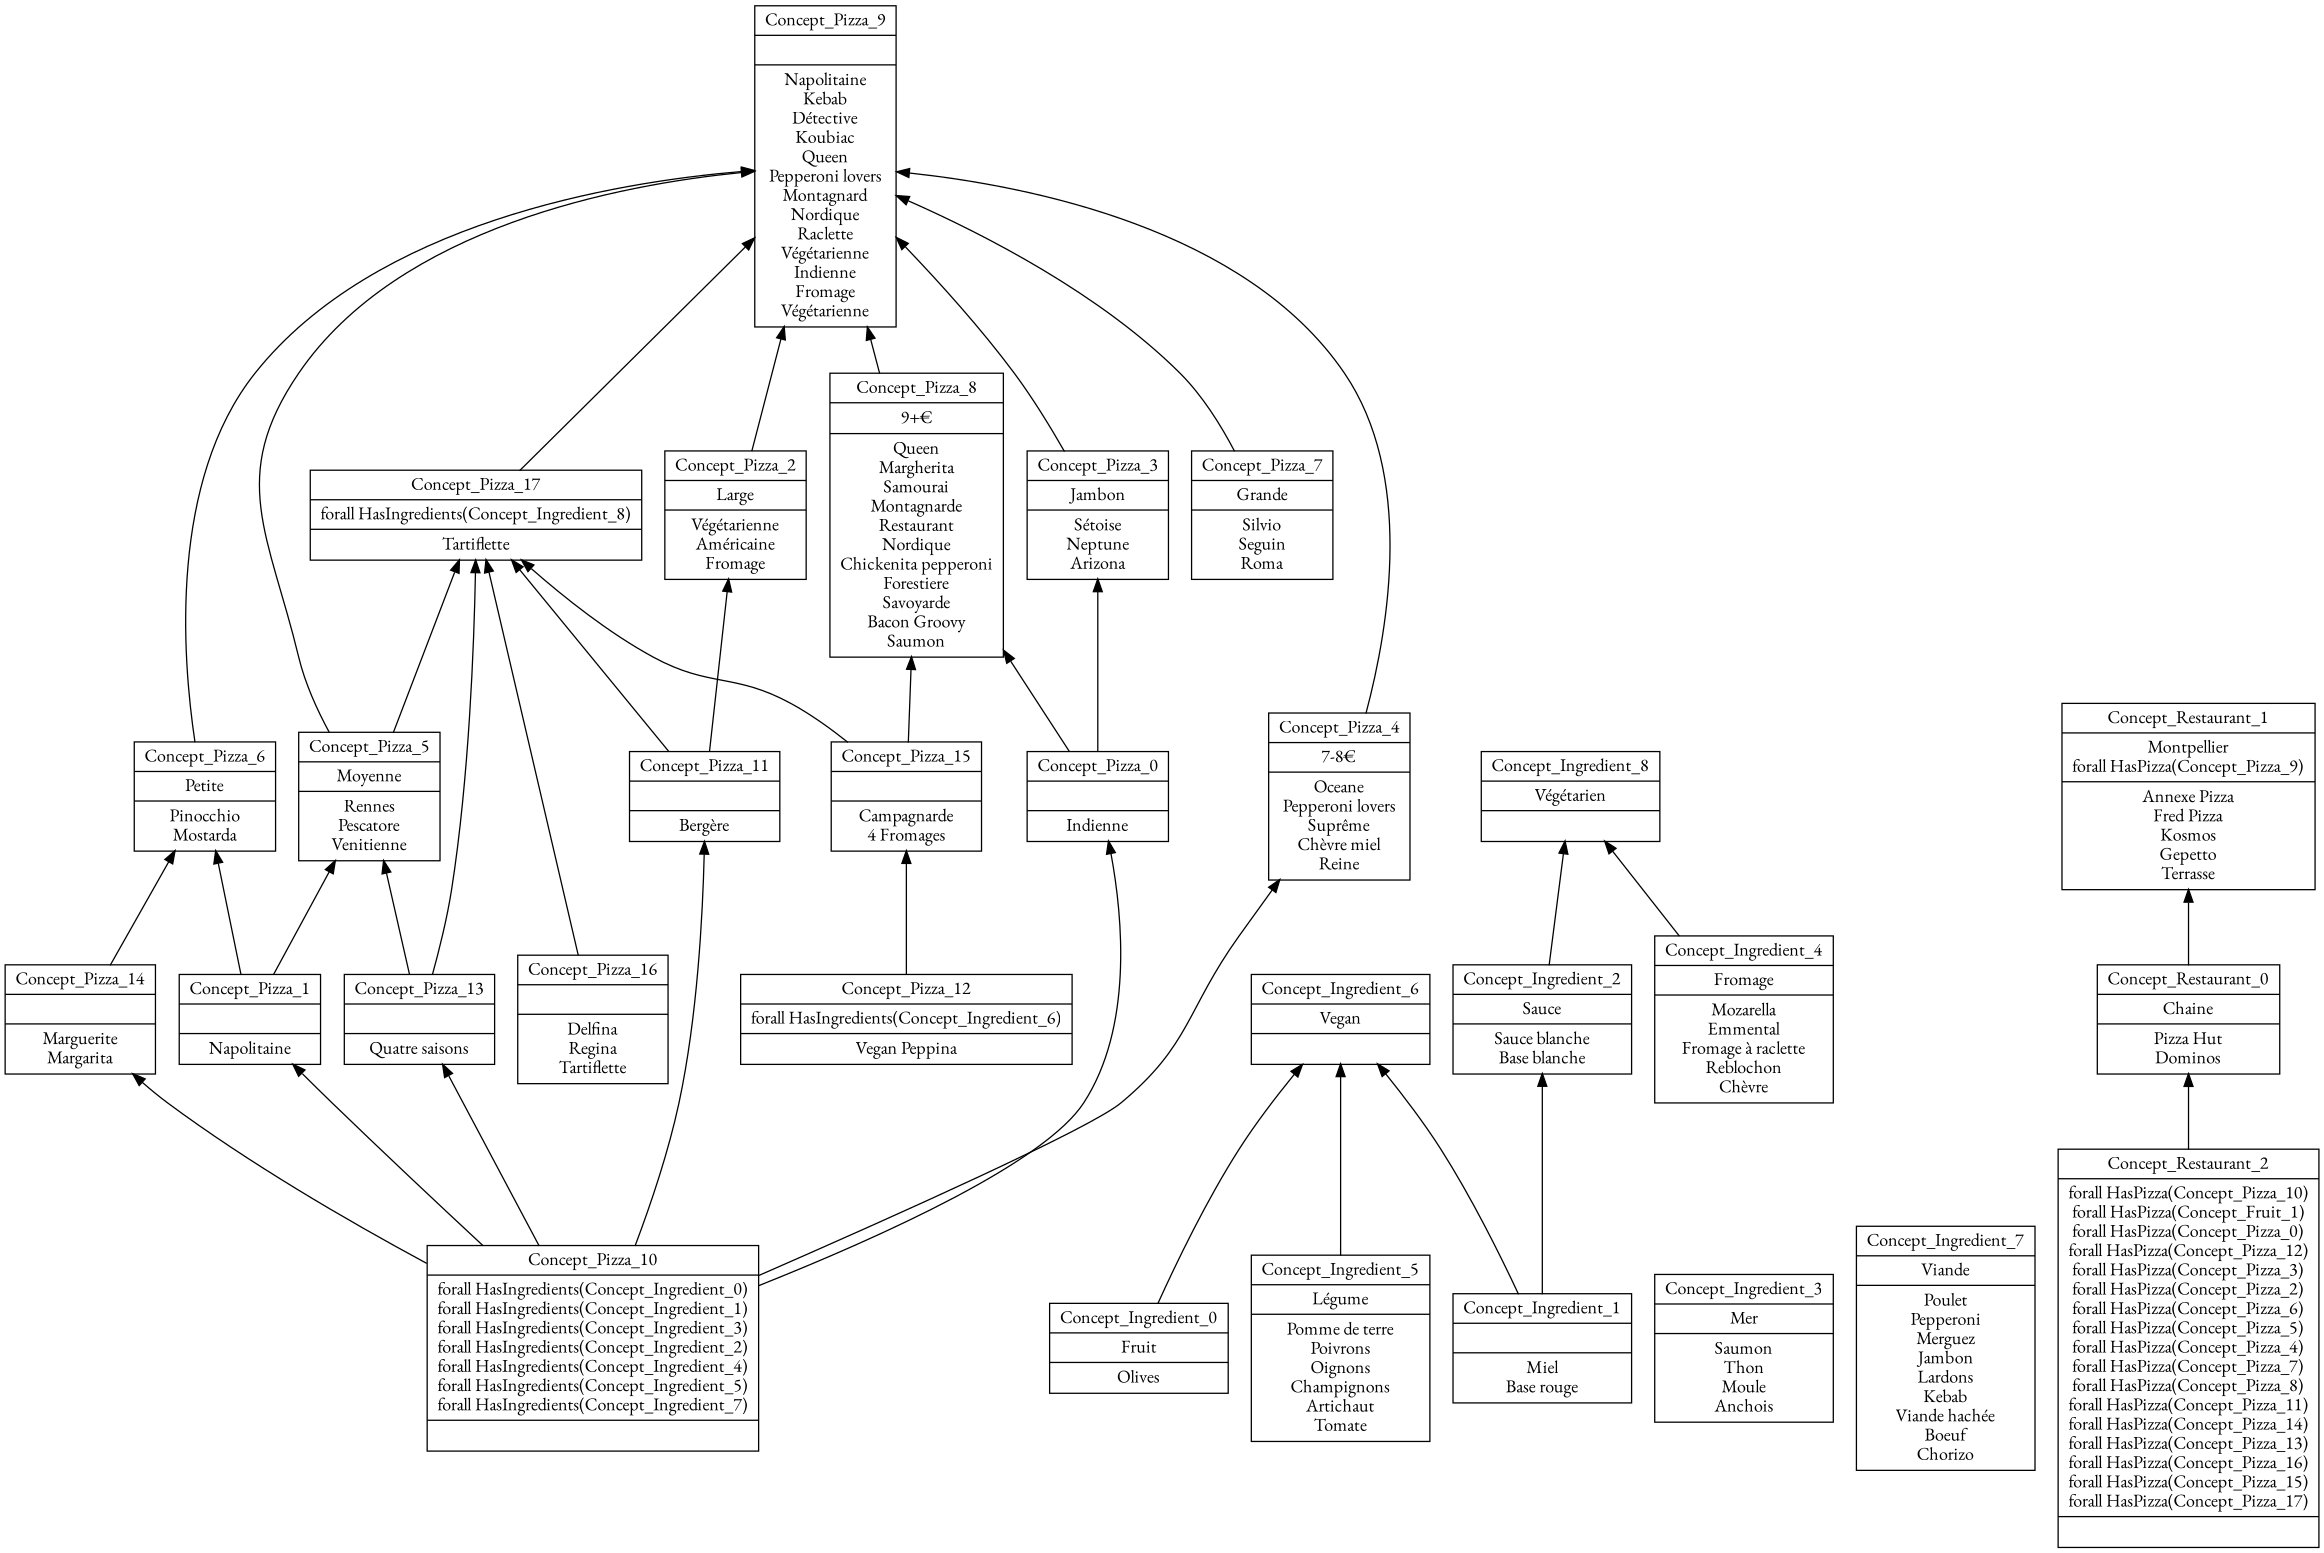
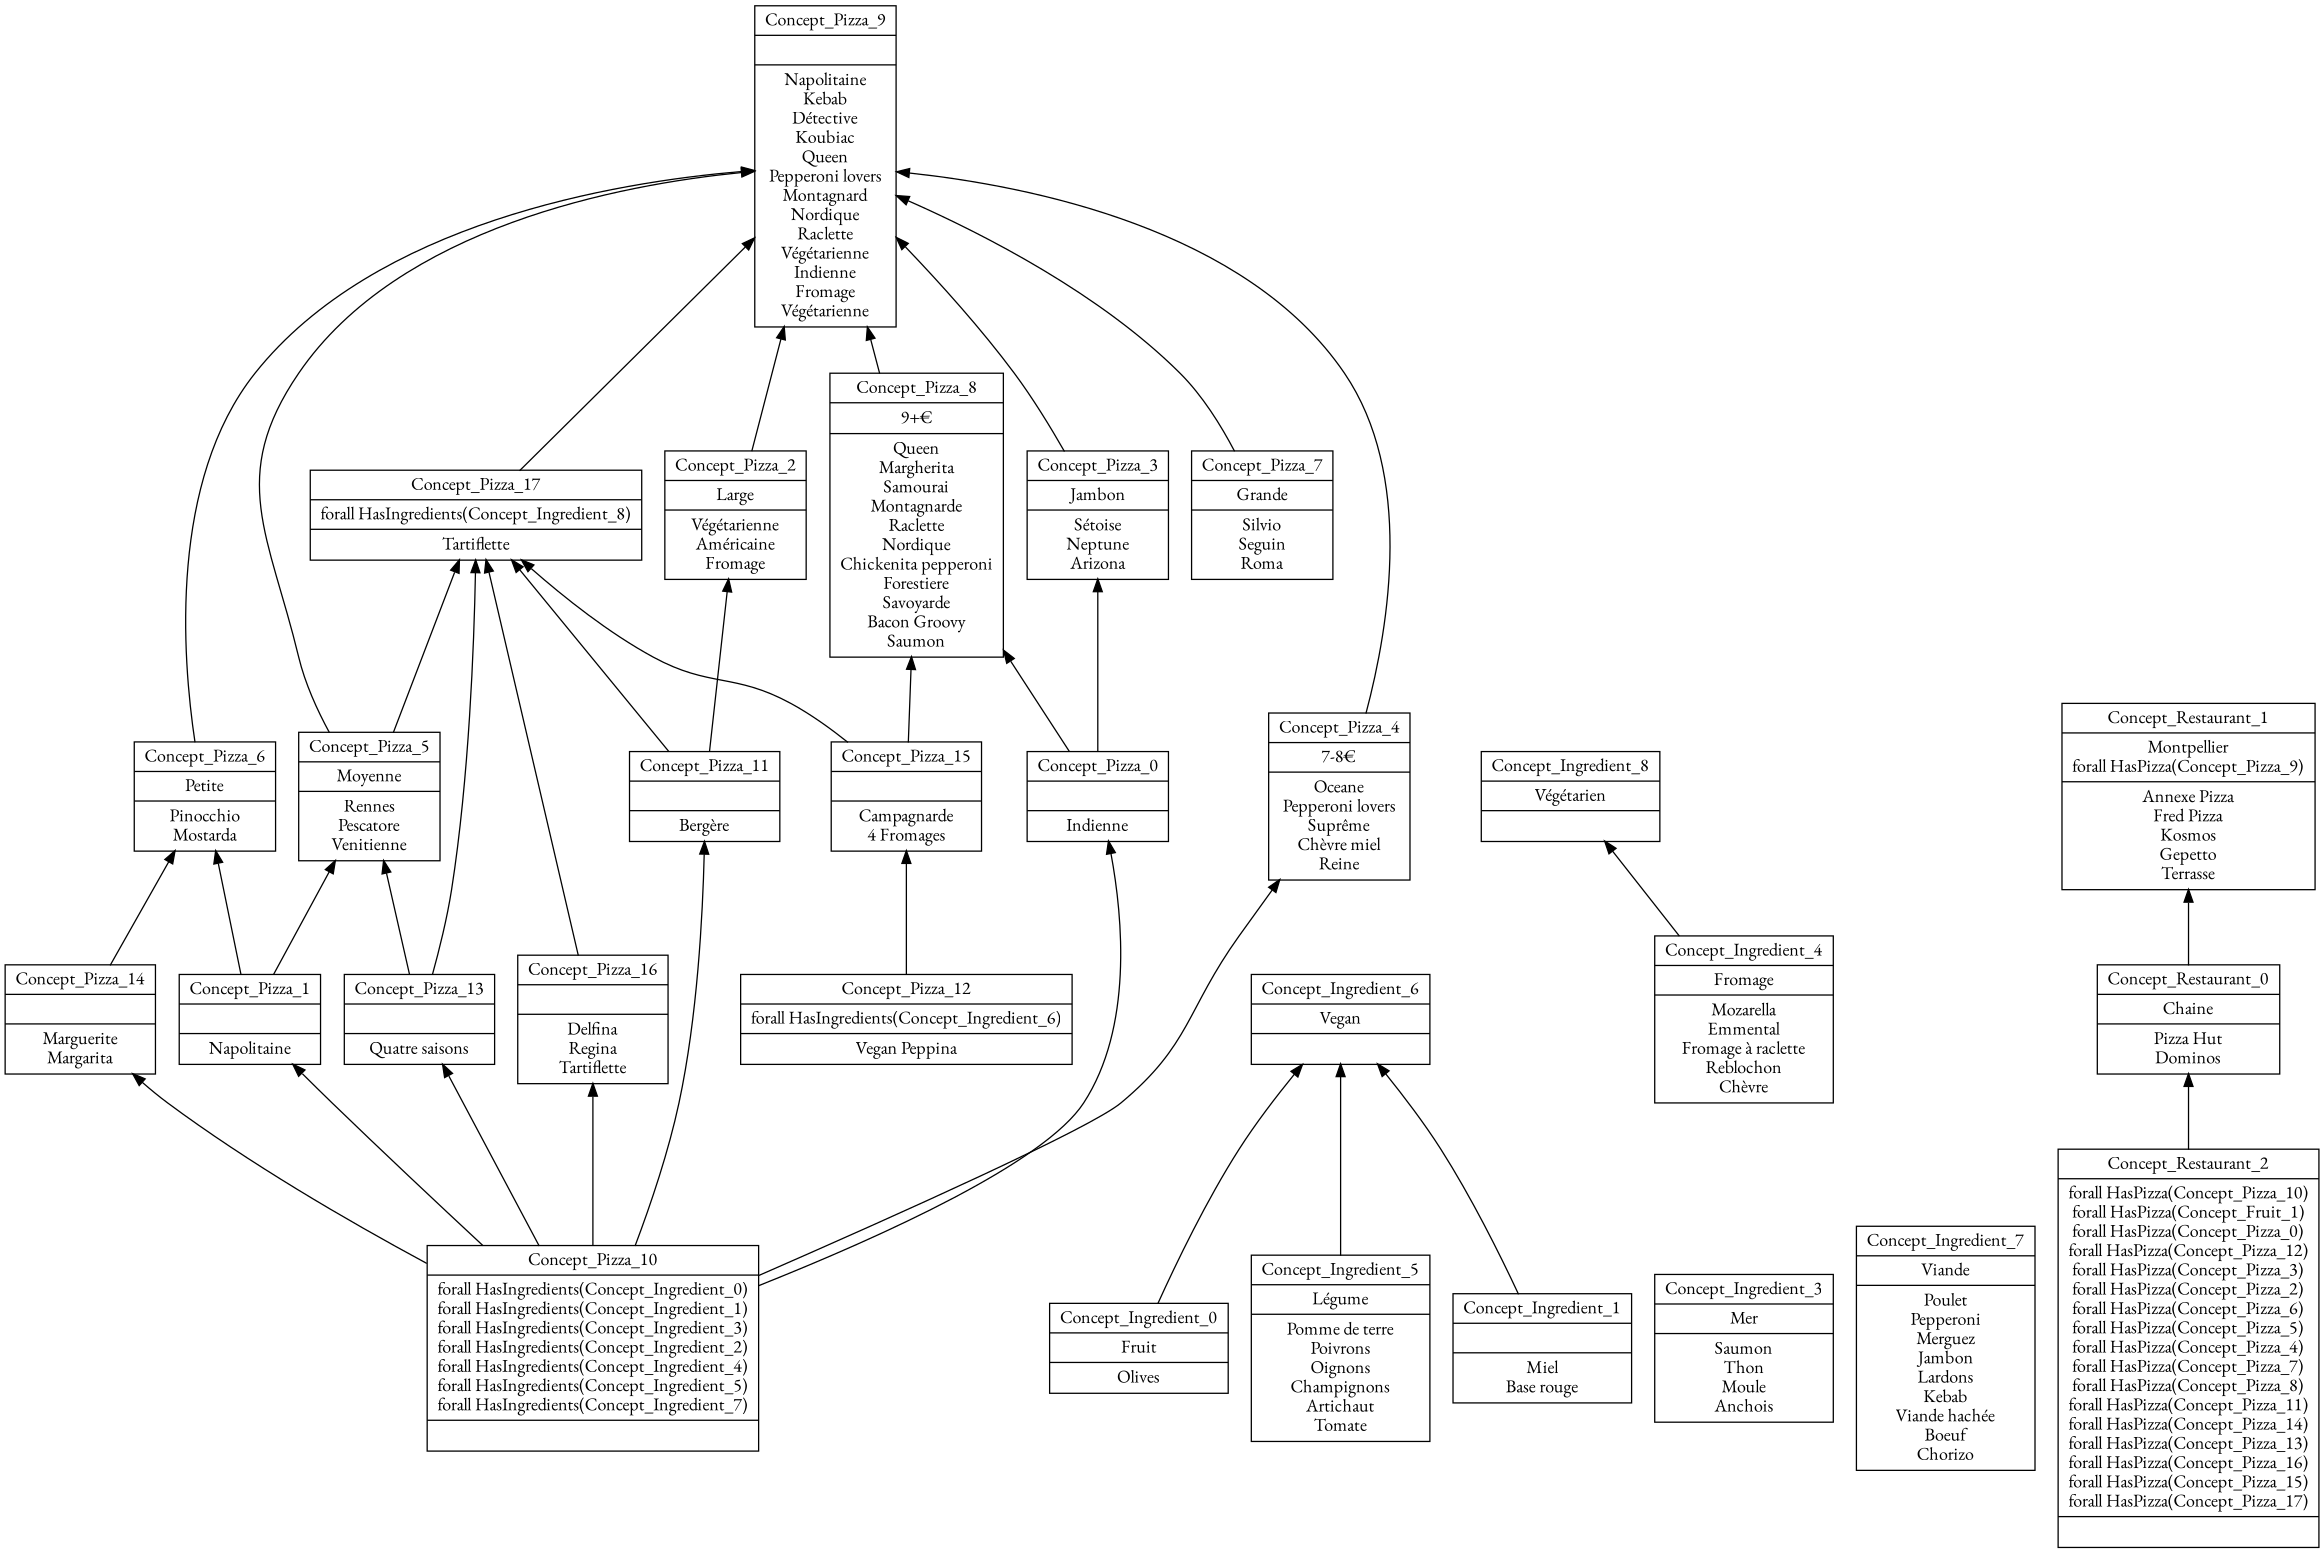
  digraph {
    fontname="EB Garamond"
    rankdir=BT
    node [fontname="EB Garamond" shape=record]
    edge [fontname="EB Garamond"]
    n1 [label="{Concept_Pizza_10|forall HasIngredients(Concept_Ingredient_0)\nforall HasIngredients(Concept_Ingredient_1)\nforall HasIngredients(Concept_Ingredient_3)\nforall HasIngredients(Concept_Ingredient_2)\nforall HasIngredients(Concept_Ingredient_4)\nforall HasIngredients(Concept_Ingredient_5)\nforall HasIngredients(Concept_Ingredient_7)\n|}"]
    n2 [label="{Concept_Pizza_1||Napolitaine\n}"]
    n3 [label="{Concept_Pizza_0||Indienne\n}"]
    n4 [label="{Concept_Pizza_12|forall HasIngredients(Concept_Ingredient_6)\n|Vegan Peppina\n}"]
    n5 [label="{Concept_Pizza_4|7-8€\n|Oceane\nPepperoni lovers\nSuprême\nChèvre miel\nReine\n}"]
    n6 [label="{Concept_Pizza_11||Bergère\n}"]
    n7 [label="{Concept_Pizza_14||Marguerite\nMargarita\n}"]
    n8 [label="{Concept_Pizza_13||Quatre saisons\n}"]
    n9 [label="{Concept_Pizza_16||Delfina\nRegina\nTartiflette\n}"]
    n10 [label="{Concept_Pizza_6|Petite\n|Pinocchio\nMostarda\n}"]
    n11 [label="{Concept_Pizza_5|Moyenne\n|Rennes\nPescatore\nVenitienne\n}"]
    n12 [label="{Concept_Pizza_3|Jambon\n|Sétoise\nNeptune\nArizona\n}"]
-   n13 [label="{Concept_Pizza_8|9+€\n|Queen\nMargherita\nSamourai\nMontagnarde\nRestaurant\nNordique\nChickenita pepperoni\nForestiere\nSavoyarde\nBacon Groovy\nSaumon\n}"]
+   n13 [label="{Concept_Pizza_8|9+€\n|Queen\nMargherita\nSamourai\nMontagnarde\nRaclette\nNordique\nChickenita pepperoni\nForestiere\nSavoyarde\nBacon Groovy\nSaumon\n}"]
    n14 [label="{Concept_Pizza_15||Campagnarde\n4 Fromages\n}"]
    n15 [label="{Concept_Pizza_9||Napolitaine\nKebab\nDétective\nKoubiac\nQueen\nPepperoni lovers\nMontagnard\nNordique\nRaclette\nVégétarienne\nIndienne\nFromage\nVégétarienne\n}"]
    n16 [label="{Concept_Pizza_2|Large\n|Végétarienne\nAméricaine\nFromage\n}"]
    n17 [label="{Concept_Pizza_7|Grande\n|Silvio\nSeguin\nRoma\n}"]
    n18 [label="{Concept_Pizza_17|forall HasIngredients(Concept_Ingredient_8)\n|Tartiflette\n}"]
    n19 [label="{Concept_Ingredient_0|Fruit\n|Olives\n}"]
    n20 [label="{Concept_Ingredient_6|Vegan\n|}"]
    n21 [label="{Concept_Ingredient_1||Miel\nBase rouge\n}"]
-   n22 [label="{Concept_Ingredient_2|Sauce\n|Sauce blanche\nBase blanche\n}"]
    n23 [label="{Concept_Ingredient_3|Mer\n|Saumon\nThon\nMoule\nAnchois\n}"]
    n24 [label="{Concept_Ingredient_8|Végétarien\n|}"]
    n25 [label="{Concept_Ingredient_4|Fromage\n|Mozarella\nEmmental\nFromage à raclette\nReblochon\nChèvre\n}"]
    n26 [label="{Concept_Ingredient_5|Légume\n|Pomme de terre\nPoivrons\nOignons\nChampignons\nArtichaut\nTomate\n}"]
    n27 [label="{Concept_Ingredient_7|Viande\n|Poulet\nPepperoni\nMerguez\nJambon\nLardons\nKebab\nViande hachée\nBoeuf\nChorizo\n}"]
    n28 [label="{Concept_Restaurant_2|forall HasPizza(Concept_Pizza_10)\nforall HasPizza(Concept_Fruit_1)\nforall HasPizza(Concept_Pizza_0)\nforall HasPizza(Concept_Pizza_12)\nforall HasPizza(Concept_Pizza_3)\nforall HasPizza(Concept_Pizza_2)\nforall HasPizza(Concept_Pizza_6)\nforall HasPizza(Concept_Pizza_5)\nforall HasPizza(Concept_Pizza_4)\nforall HasPizza(Concept_Pizza_7)\nforall HasPizza(Concept_Pizza_8)\nforall HasPizza(Concept_Pizza_11)\nforall HasPizza(Concept_Pizza_14)\nforall HasPizza(Concept_Pizza_13)\nforall HasPizza(Concept_Pizza_16)\nforall HasPizza(Concept_Pizza_15)\nforall HasPizza(Concept_Pizza_17)\n|}"]
    n29 [label="{Concept_Restaurant_0|Chaine\n|Pizza Hut\nDominos\n}"]
    n30 [label="{Concept_Restaurant_1|Montpellier\nforall HasPizza(Concept_Pizza_9)\n|Annexe Pizza\nFred Pizza\nKosmos\nGepetto\nTerrasse\n}"]
    subgraph sub_1 {
      label=Pizza
      n1
      n2
      n3
      n4
      n5
      n6
      n7
      n8
      n9
      n10
      n11
      n12
      n13
      n14
      n15
      n16
      n17
      n18
    }
    subgraph sub_2 {
      label=Ingredient
      n19
      n20
      n21
-     n22
      n23
      n24
      n25
      n26
      n27
    }
    subgraph sub_3 {
      label=Restaurant
      n28
      n29
      n30
    }
    n1 -> n2
    n1 -> n3
    n1 -> n5
    n1 -> n6
    n1 -> n7
    n1 -> n8
+   n1 -> n9
    n2 -> n10
    n2 -> n11
    n3 -> n12
    n3 -> n13
    n4 -> n14
    n5 -> n15
    n6 -> n16
    n6 -> n18
    n7 -> n10
    n8 -> n11
    n8 -> n18
    n9 -> n18
    n10 -> n15
    n11 -> n15
    n11 -> n18
    n12 -> n15
    n13 -> n15
    n14 -> n13
    n14 -> n18
    n16 -> n15
    n17 -> n15
    n18 -> n15
    n19 -> n20
    n21 -> n20
-   n21 -> n22
-   n22 -> n24
    n25 -> n24
    n26 -> n20
    n28 -> n29
    n29 -> n30
  }
